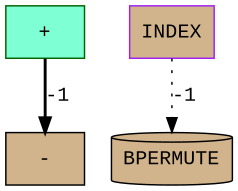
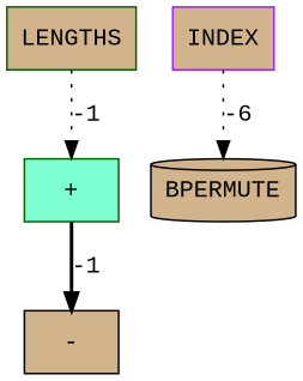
  digraph {
    fontname="Liberation Mono"
    node [color=darkgreen cost=0 fillcolor=tan fontname="Liberation Mono" shape=box style=filled]
    edge [arrowhead=normal cost=-1 fontname="Liberation Mono" style=dotted]
+   n1 [label=LENGTHS]
    n2 [fillcolor=aquamarine label="+"]
    n3 [color=black label="-"]
    n4 [color=black label=BPERMUTE shape=cylinder]
    n5 [color=purple label=INDEX]
+   n1 -> n2 [label=-1]
    n2 -> n3 [label=-1 style=bold]
-   n5 -> n4 [label=-1]
+   n5 -> n4 [label=-6]
  }
